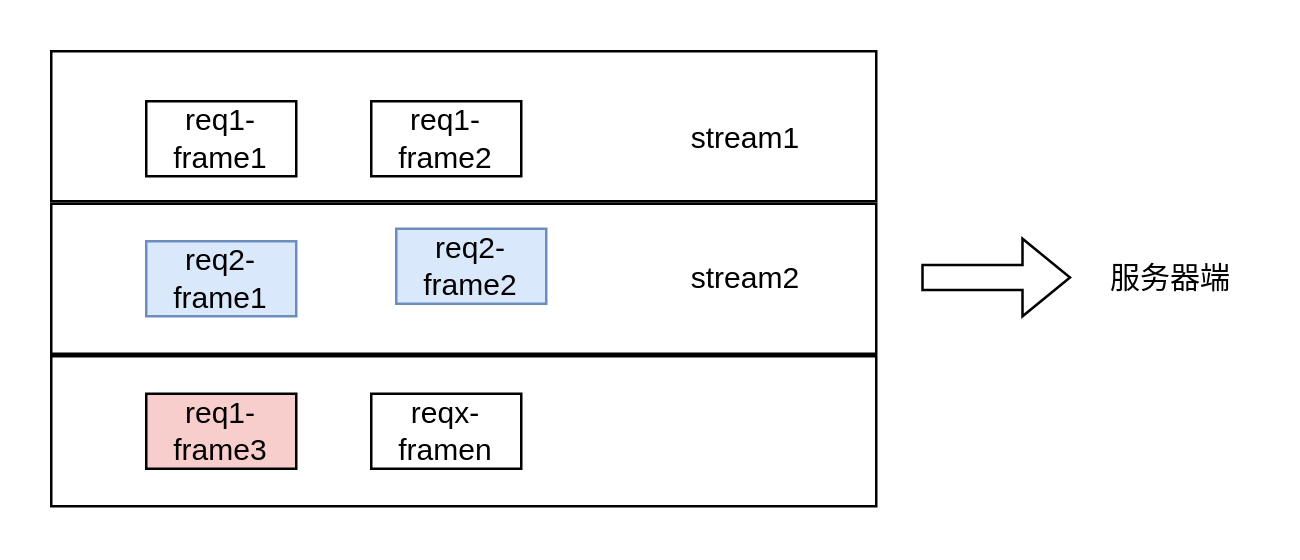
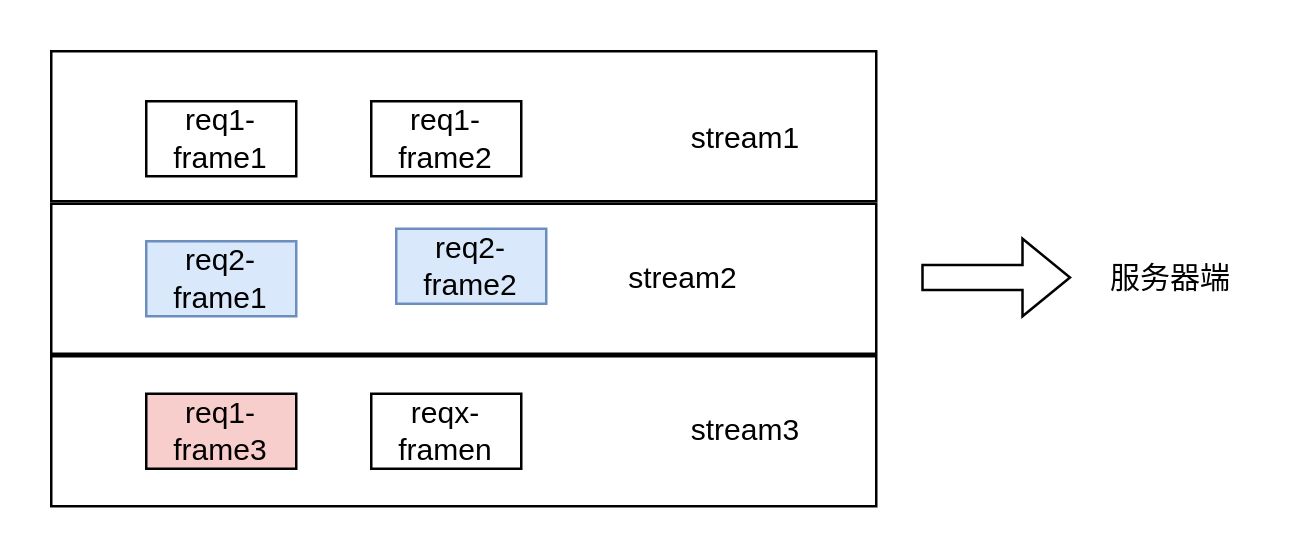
  <mxCell id="0" />
  <mxCell id="1" parent="0" />
  <mxCell id="2" value="" style="rounded=0;whiteSpace=wrap;html=1;" vertex="1" parent="1"><mxGeometry x="20" y="20" width="330" height="60" as="geometry" /></mxCell>
  <mxCell id="3" value="" style="rounded=0;whiteSpace=wrap;html=1;" vertex="1" parent="1"><mxGeometry x="20" y="81" width="330" height="60" as="geometry" /></mxCell>
  <mxCell id="4" value="" style="rounded=0;whiteSpace=wrap;html=1;" vertex="1" parent="1"><mxGeometry x="20" y="142" width="330" height="60" as="geometry" /></mxCell>
  <mxCell id="5" value="req1-frame1" style="rounded=0;whiteSpace=wrap;html=1;" vertex="1" parent="1"><mxGeometry x="58" y="40" width="60" height="30" as="geometry" /></mxCell>
  <mxCell id="6" value="req1-frame2" style="rounded=0;whiteSpace=wrap;html=1;" vertex="1" parent="1"><mxGeometry x="148" y="40" width="60" height="30" as="geometry" /></mxCell>
  <mxCell id="7" value="req2-frame1" style="rounded=0;whiteSpace=wrap;html=1;fillColor=#dae8fc;strokeColor=#6c8ebf;" vertex="1" parent="1"><mxGeometry x="58" y="96" width="60" height="30" as="geometry" /></mxCell>
  <mxCell id="8" value="req2-frame2" style="rounded=0;whiteSpace=wrap;html=1;fillColor=#dae8fc;strokeColor=#6c8ebf;" vertex="1" parent="1"><mxGeometry x="158" y="91" width="60" height="30" as="geometry" /></mxCell>
  <mxCell id="9" value="req1-frame3" style="rounded=0;whiteSpace=wrap;html=1;fillColor=#f8cecc;" vertex="1" parent="1"><mxGeometry x="58" y="157" width="60" height="30" as="geometry" /></mxCell>
  <mxCell id="10" value="reqx-framen" style="rounded=0;whiteSpace=wrap;html=1;" vertex="1" parent="1"><mxGeometry x="148" y="157" width="60" height="30" as="geometry" /></mxCell>
  <mxCell id="11" value="" style="shape=flexArrow;endArrow=classic;html=1;rounded=0;" edge="1" parent="1"><mxGeometry width="50" height="50" relative="1" as="geometry"><mxPoint x="368" y="110.5" as="sourcePoint" /><mxPoint x="428" y="110.5" as="targetPoint" /></mxGeometry></mxCell>
  <mxCell id="12" value="服务器端" style="text;html=1;strokeColor=none;fillColor=none;align=center;verticalAlign=middle;whiteSpace=wrap;rounded=0;" vertex="1" parent="1"><mxGeometry x="438" y="96" width="60" height="30" as="geometry" /></mxCell>
  <mxCell id="13" value="stream1" style="text;html=1;strokeColor=none;fillColor=none;align=center;verticalAlign=middle;whiteSpace=wrap;rounded=0;" vertex="1" parent="1"><mxGeometry x="268" y="40" width="60" height="30" as="geometry" /></mxCell>
- <mxCell id="14" value="stream2" style="text;html=1;strokeColor=none;fillColor=none;align=center;verticalAlign=middle;whiteSpace=wrap;rounded=0;" vertex="1" parent="1"><mxGeometry x="268" y="96" width="60" height="30" as="geometry" /></mxCell>
+ <mxCell id="14" value="stream2" style="text;html=1;strokeColor=none;fillColor=none;align=center;verticalAlign=middle;whiteSpace=wrap;rounded=0;" vertex="1" parent="1"><mxGeometry x="243" y="96" width="60" height="30" as="geometry" /></mxCell>
+ <mxCell id="15" value="stream3" style="text;html=1;strokeColor=none;fillColor=none;align=center;verticalAlign=middle;whiteSpace=wrap;rounded=0;" vertex="1" parent="1"><mxGeometry x="268" y="157" width="60" height="30" as="geometry" /></mxCell>
